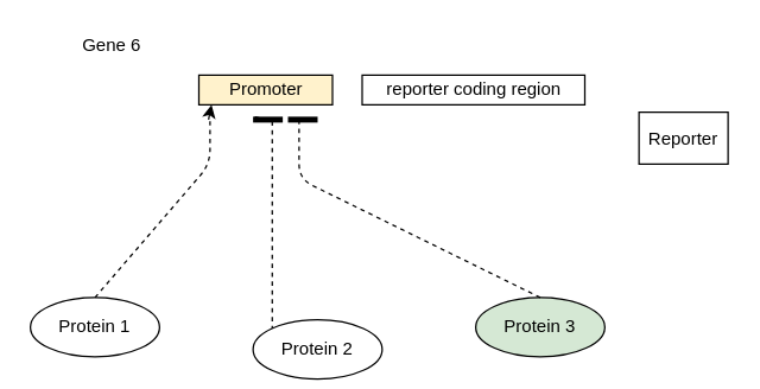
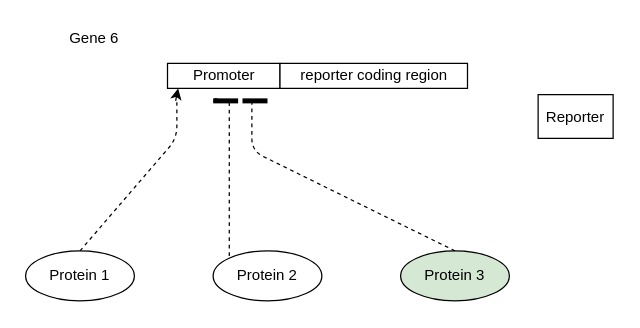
  <mxCell id="0" />
  <mxCell id="1" parent="0" />
- <mxCell id="2" value="Promoter" style="rounded=0;whiteSpace=wrap;html=1;fillColor=#fff2cc;" vertex="1" parent="1"><mxGeometry x="133.5" y="50" width="90" height="20" as="geometry" /></mxCell>
- <mxCell id="3" value="reporter coding region" style="rounded=0;whiteSpace=wrap;html=1;" vertex="1" parent="1"><mxGeometry x="243.5" y="50" width="150" height="20" as="geometry" /></mxCell>
+ <mxCell id="2" value="Promoter" style="rounded=0;whiteSpace=wrap;html=1;" vertex="1" parent="1"><mxGeometry x="133.5" y="50" width="90" height="20" as="geometry" /></mxCell>
+ <mxCell id="3" value="reporter coding region" style="rounded=0;whiteSpace=wrap;html=1;" vertex="1" parent="1"><mxGeometry x="223.5" y="50" width="150" height="20" as="geometry" /></mxCell>
  <mxCell id="4" value="Gene 6" style="text;html=1;strokeColor=none;fillColor=none;align=center;verticalAlign=middle;whiteSpace=wrap;rounded=0;" vertex="1" parent="1"><mxGeometry x="50" y="20" width="50" height="20" as="geometry" /></mxCell>
  <mxCell id="5" value="Protein 1" style="ellipse;whiteSpace=wrap;html=1;" vertex="1" parent="1"><mxGeometry x="20" y="200" width="87" height="40" as="geometry" /></mxCell>
- <mxCell id="6" value="Protein 2" style="ellipse;whiteSpace=wrap;html=1;" vertex="1" parent="1"><mxGeometry x="170" y="215" width="87" height="40" as="geometry" /></mxCell>
+ <mxCell id="6" value="Protein 2" style="ellipse;whiteSpace=wrap;html=1;" vertex="1" parent="1"><mxGeometry x="170" y="200" width="87" height="40" as="geometry" /></mxCell>
  <mxCell id="7" value="Protein 3" style="ellipse;whiteSpace=wrap;html=1;fillColor=#d5e8d4;" vertex="1" parent="1"><mxGeometry x="320" y="200" width="87" height="40" as="geometry" /></mxCell>
  <mxCell id="8" value="" style="endArrow=none;dashed=1;html=1;exitX=0.5;exitY=0;exitDx=0;exitDy=0;" edge="1" parent="1" source="5"><mxGeometry width="50" height="50" relative="1" as="geometry"><mxPoint x="20" y="310" as="sourcePoint" /><mxPoint x="141" y="81" as="targetPoint" /><Array as="points"><mxPoint x="141" y="110" /></Array></mxGeometry></mxCell>
  <mxCell id="9" value="" style="endArrow=none;dashed=1;html=1;exitX=0.5;exitY=0;exitDx=0;exitDy=0;" edge="1" parent="1" source="7" target="10"><mxGeometry width="50" height="50" relative="1" as="geometry"><mxPoint x="73.5" y="210" as="sourcePoint" /><mxPoint x="201" y="100" as="targetPoint" /><Array as="points"><mxPoint x="201" y="120" /></Array></mxGeometry></mxCell>
  <mxCell id="10" value="" style="line;strokeWidth=4;html=1;perimeter=backbonePerimeter;points=[];outlineConnect=0;" vertex="1" parent="1"><mxGeometry x="193.5" y="75" width="20" height="10" as="geometry" /></mxCell>
  <mxCell id="11" value="" style="endArrow=none;dashed=1;html=1;entryX=0;entryY=0;entryDx=0;entryDy=0;" edge="1" parent="1" source="14" target="6"><mxGeometry width="50" height="50" relative="1" as="geometry"><mxPoint x="180" y="80" as="sourcePoint" /><mxPoint x="70" y="260" as="targetPoint" /></mxGeometry></mxCell>
  <mxCell id="12" value="Reporter" style="whiteSpace=wrap;html=1;rounded=0;" vertex="1" parent="1"><mxGeometry x="430" y="75" width="60" height="35" as="geometry" /></mxCell>
  <mxCell id="13" value="" style="endArrow=classic;html=1;" edge="1" parent="1"><mxGeometry width="50" height="50" relative="1" as="geometry"><mxPoint x="140" y="80" as="sourcePoint" /><mxPoint x="142" y="70" as="targetPoint" /></mxGeometry></mxCell>
  <mxCell id="14" value="" style="line;strokeWidth=4;html=1;perimeter=backbonePerimeter;points=[];outlineConnect=0;" vertex="1" parent="1"><mxGeometry x="170" y="75" width="20" height="10" as="geometry" /></mxCell>
  <mxCell id="15" value="" style="endArrow=none;dashed=1;html=1;entryX=0;entryY=0;entryDx=0;entryDy=0;" edge="1" parent="1" target="14"><mxGeometry width="50" height="50" relative="1" as="geometry"><mxPoint x="180" y="80" as="sourcePoint" /><mxPoint x="182.919" y="205.776" as="targetPoint" /></mxGeometry></mxCell>
